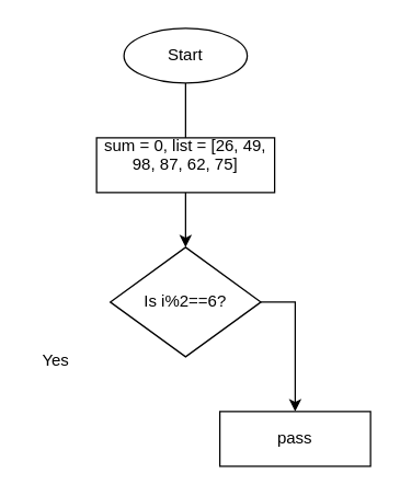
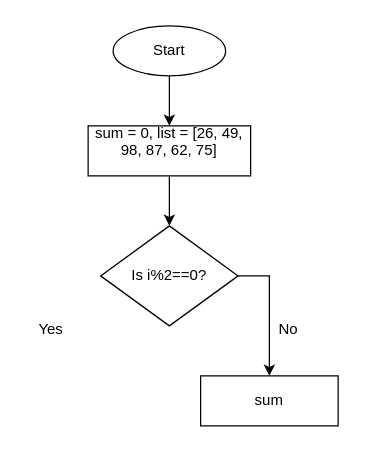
  <mxCell id="0" />
  <mxCell id="1" parent="0" />
- <mxCell id="2" style="edgeStyle=orthogonalEdgeStyle;rounded=0;orthogonalLoop=1;jettySize=auto;html=1;entryX=0.5;entryY=0;entryDx=0;entryDy=0;endArrow=none;" edge="1" parent="1" source="3" target="5"><mxGeometry relative="1" as="geometry" /></mxCell>
+ <mxCell id="2" style="edgeStyle=orthogonalEdgeStyle;rounded=0;orthogonalLoop=1;jettySize=auto;html=1;entryX=0.5;entryY=0;entryDx=0;entryDy=0;" edge="1" parent="1" source="3" target="5"><mxGeometry relative="1" as="geometry" /></mxCell>
  <mxCell id="3" value="Start" style="ellipse;whiteSpace=wrap;html=1;" vertex="1" parent="1"><mxGeometry x="90" width="90" height="40" as="geometry" y="20" /></mxCell>
  <mxCell id="4" style="edgeStyle=orthogonalEdgeStyle;rounded=0;orthogonalLoop=1;jettySize=auto;html=1;entryX=0.5;entryY=0;entryDx=0;entryDy=0;" edge="1" parent="1" source="5" target="7"><mxGeometry relative="1" as="geometry" /></mxCell>
  <mxCell id="5" value="sum = 0,&amp;nbsp;&lt;span style=&quot;background-color: initial;&quot;&gt;list = [26, 49, 98, 87, 62, 75]&lt;/span&gt;&lt;div&gt;&lt;span style=&quot;background-color: initial;&quot;&gt;&lt;br&gt;&lt;/span&gt;&lt;/div&gt;" style="rounded=0;whiteSpace=wrap;html=1;" vertex="1" parent="1"><mxGeometry x="70" y="100" width="130" height="40" as="geometry" /></mxCell>
  <mxCell id="6" style="edgeStyle=orthogonalEdgeStyle;rounded=0;orthogonalLoop=1;jettySize=auto;html=1;" edge="1" parent="1" source="7" target="10"><mxGeometry relative="1" as="geometry"><Array as="points"><mxPoint x="215" y="220" /></Array></mxGeometry></mxCell>
- <mxCell id="7" value="Is i%2==6?" style="rhombus;whiteSpace=wrap;html=1;" vertex="1" parent="1"><mxGeometry x="80" y="180" width="110" height="80" as="geometry" /></mxCell>
+ <mxCell id="7" value="Is i%2==0?" style="rhombus;whiteSpace=wrap;html=1;" vertex="1" parent="1"><mxGeometry x="80" y="180" width="110" height="80" as="geometry" /></mxCell>
  <mxCell id="8" value="Yes" style="text;html=1;align=center;verticalAlign=middle;resizable=0;points=[];autosize=1;strokeColor=none;fillColor=none;" vertex="1" parent="1"><mxGeometry x="20" y="248" width="40" height="30" as="geometry" /></mxCell>
- <mxCell id="10" value="&lt;div&gt;&lt;span style=&quot;background-color: initial;&quot;&gt;pass&lt;/span&gt;&lt;/div&gt;" style="rounded=0;whiteSpace=wrap;html=1;" vertex="1" parent="1"><mxGeometry x="160" y="300" width="110" height="40" as="geometry" /></mxCell>
+ <mxCell id="9" value="No" style="text;html=1;align=center;verticalAlign=middle;resizable=0;points=[];autosize=1;strokeColor=none;fillColor=none;" vertex="1" parent="1"><mxGeometry x="210" y="248" width="40" height="30" as="geometry" /></mxCell>
+ <mxCell id="10" value="&lt;div&gt;&lt;span style=&quot;background-color: initial;&quot;&gt;sum&lt;/span&gt;&lt;/div&gt;" style="rounded=0;whiteSpace=wrap;html=1;" vertex="1" parent="1"><mxGeometry x="160" y="300" width="110" height="40" as="geometry" /></mxCell>
